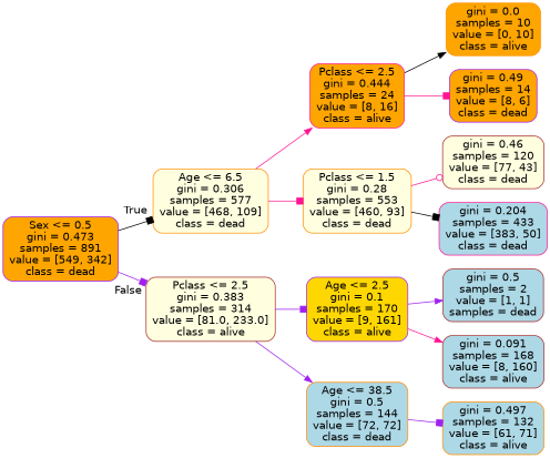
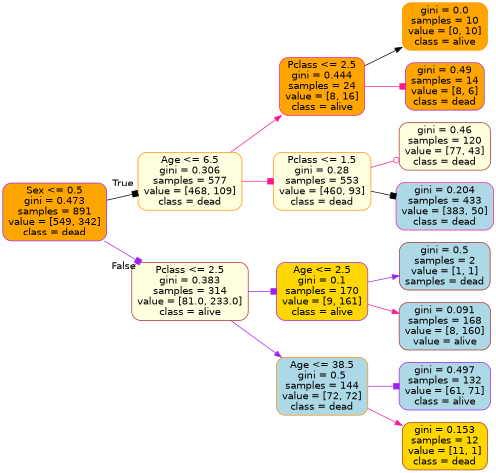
  digraph {
    rankdir=LR
    node [color=darkorange fillcolor=lightblue fontname=helvetica shape=box style="filled, rounded"]
    edge [arrowhead=box color=deeppink fontname=helvetica]
    n1 [color=purple fillcolor=orange label="Sex <= 0.5\ngini = 0.473\nsamples = 891\nvalue = [549, 342]\nclass = dead"]
    n2 [fillcolor=lightyellow label="Age <= 6.5\ngini = 0.306\nsamples = 577\nvalue = [468, 109]\nclass = dead"]
    n3 [color=brown fillcolor=lightyellow label="Pclass <= 2.5\ngini = 0.383\nsamples = 314\nvalue = [81.0, 233.0]\nclass = alive"]
    n4 [color=deeppink fillcolor=orange label="Pclass <= 2.5\ngini = 0.444\nsamples = 24\nvalue = [8, 16]\nclass = alive"]
    n5 [fillcolor=lightyellow label="Pclass <= 1.5\ngini = 0.28\nsamples = 553\nvalue = [460, 93]\nclass = dead"]
    n6 [color=purple fillcolor=gold label="Age <= 2.5\ngini = 0.1\nsamples = 170\nvalue = [9, 161]\nclass = alive"]
    n7 [label="Age <= 38.5\ngini = 0.5\nsamples = 144\nvalue = [72, 72]\nclass = dead"]
    n8 [fillcolor=orange label="gini = 0.0\nsamples = 10\nvalue = [0, 10]\nclass = alive"]
    n9 [color=purple fillcolor=orange label="gini = 0.49\nsamples = 14\nvalue = [8, 6]\nclass = dead"]
    n10 [color=brown fillcolor=lightyellow label="gini = 0.46\nsamples = 120\nvalue = [77, 43]\nclass = dead"]
    n11 [color=deeppink label="gini = 0.204\nsamples = 433\nvalue = [383, 50]\nclass = dead"]
    n12 [color=brown label="gini = 0.5\nsamples = 2\nvalue = [1, 1]\nsamples = dead"]
-   n13 [color=brown label="gini = 0.091\nsamples = 168\nvalue = [8, 160]\nclass = alive"]
-   n14 [label="gini = 0.497\nsamples = 132\nvalue = [61, 71]\nclass = alive"]
+   n13 [color=brown label="gini = 0.091\nsamples = 168\nvalue = [8, 160]\nvalue = alive"]
+   n14 [color=purple label="gini = 0.497\nsamples = 132\nvalue = [61, 71]\nclass = alive"]
+   n15 [color=brown fillcolor=gold label="gini = 0.153\nsamples = 12\nvalue = [11, 1]\nclass = dead"]
    n1 -> n2 [color=black headlabel=True labelangle=-45 labeldistance=2.5]
    n1 -> n3 [color=purple headlabel=False labelangle=45 labeldistance=2.5]
    n2 -> n4 [arrowhead=normal]
    n2 -> n5
    n3 -> n6 [color=purple]
    n3 -> n7 [arrowhead=normal color=purple]
    n4 -> n8 [arrowhead=normal color=black]
    n4 -> n9
    n5 -> n10 [arrowhead=odot]
    n5 -> n11 [color=black]
    n6 -> n12 [arrowhead=normal color=purple]
    n6 -> n13 [arrowhead=normal]
    n7 -> n14 [color=purple]
+   n7 -> n15 [arrowhead=normal]
  }
